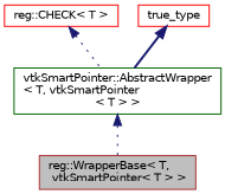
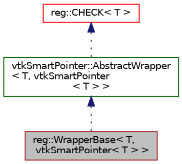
  digraph {
    node [color=red fillcolor=white fontname=Helvetica fontsize=10 shape=record style=filled]
    edge [color=midnightblue dir=back fontname=Helvetica fontsize=10 labelfontname=Helvetica labelfontsize=10 style=dotted]
    n1 [color=brown fillcolor=grey75 fontcolor=black height=0.2 label="reg::WrapperBase\< T,\l vtkSmartPointer\< T \> \>" width=0.4]
    n2 [color=darkgreen height=0.2 label="vtkSmartPointer::AbstractWrapper\l\< T, vtkSmartPointer\l\< T \> \>" width=0.4]
    n3 [height=0.2 label="reg::CHECK\< T \>" width=0.4]
-   n4 [height=0.2 label=true_type width=0.4]
    n2 -> n1
    n3 -> n2
-   n4 -> n2 [style=bold]
  }
